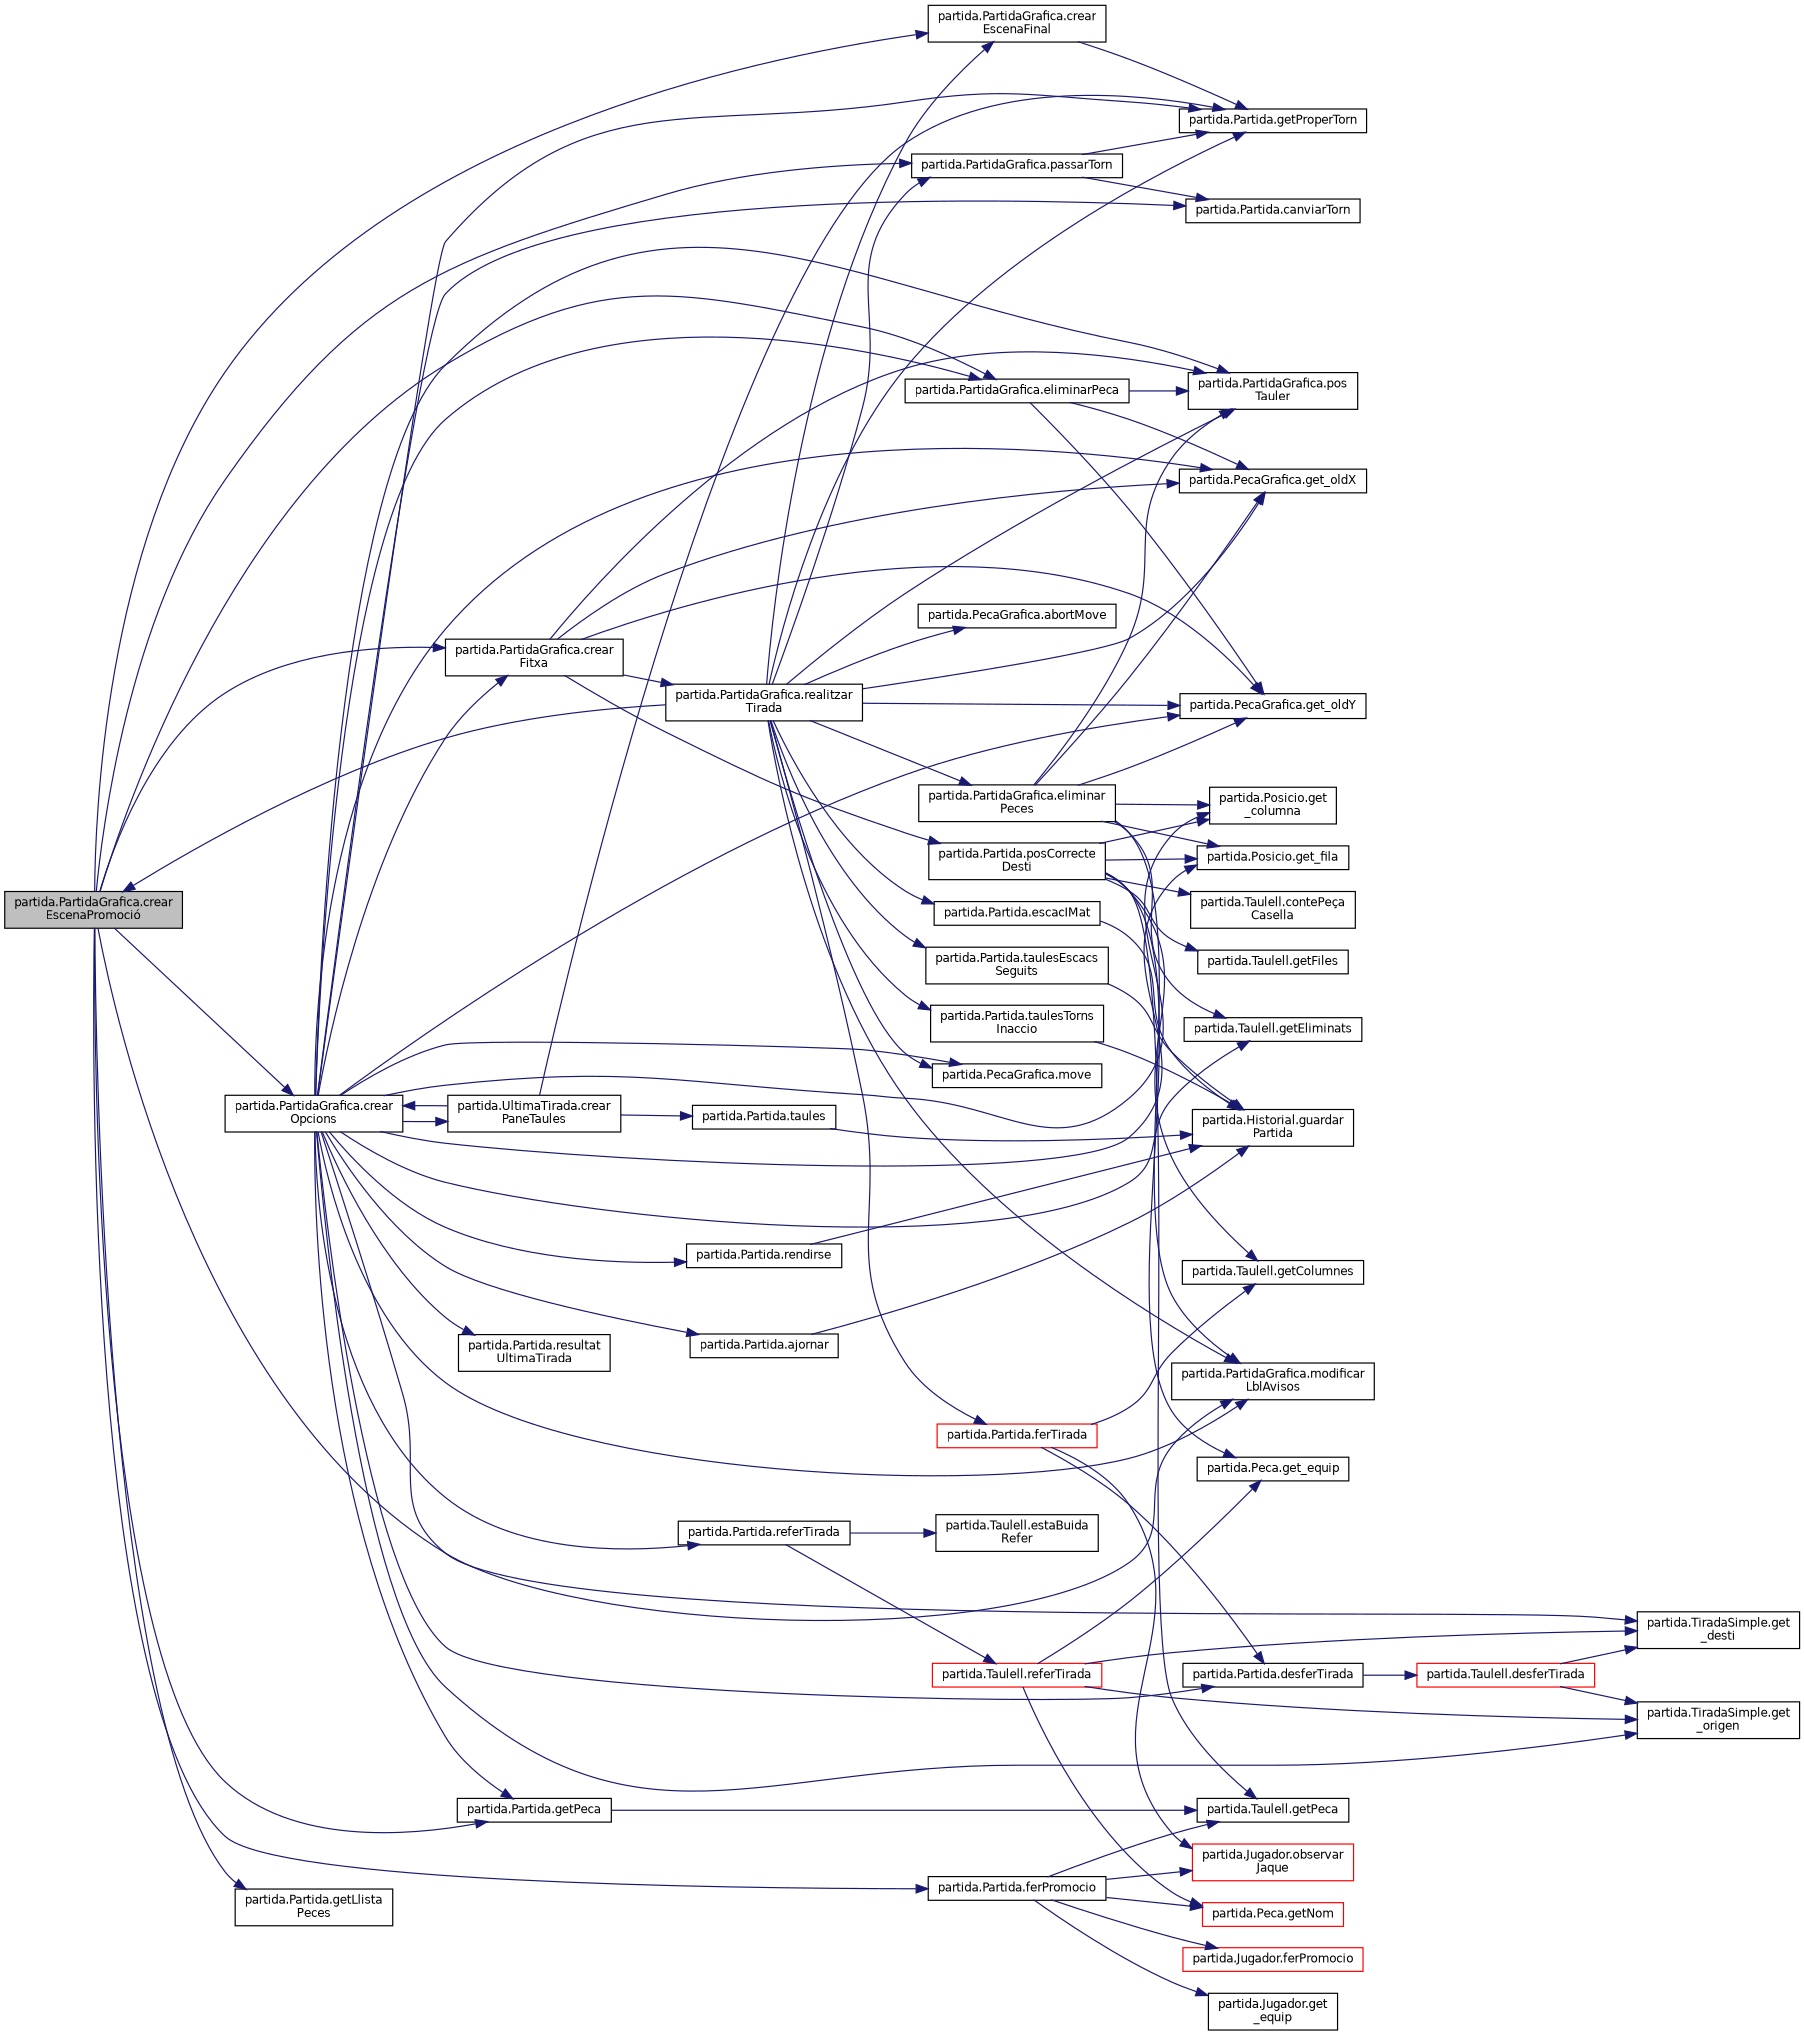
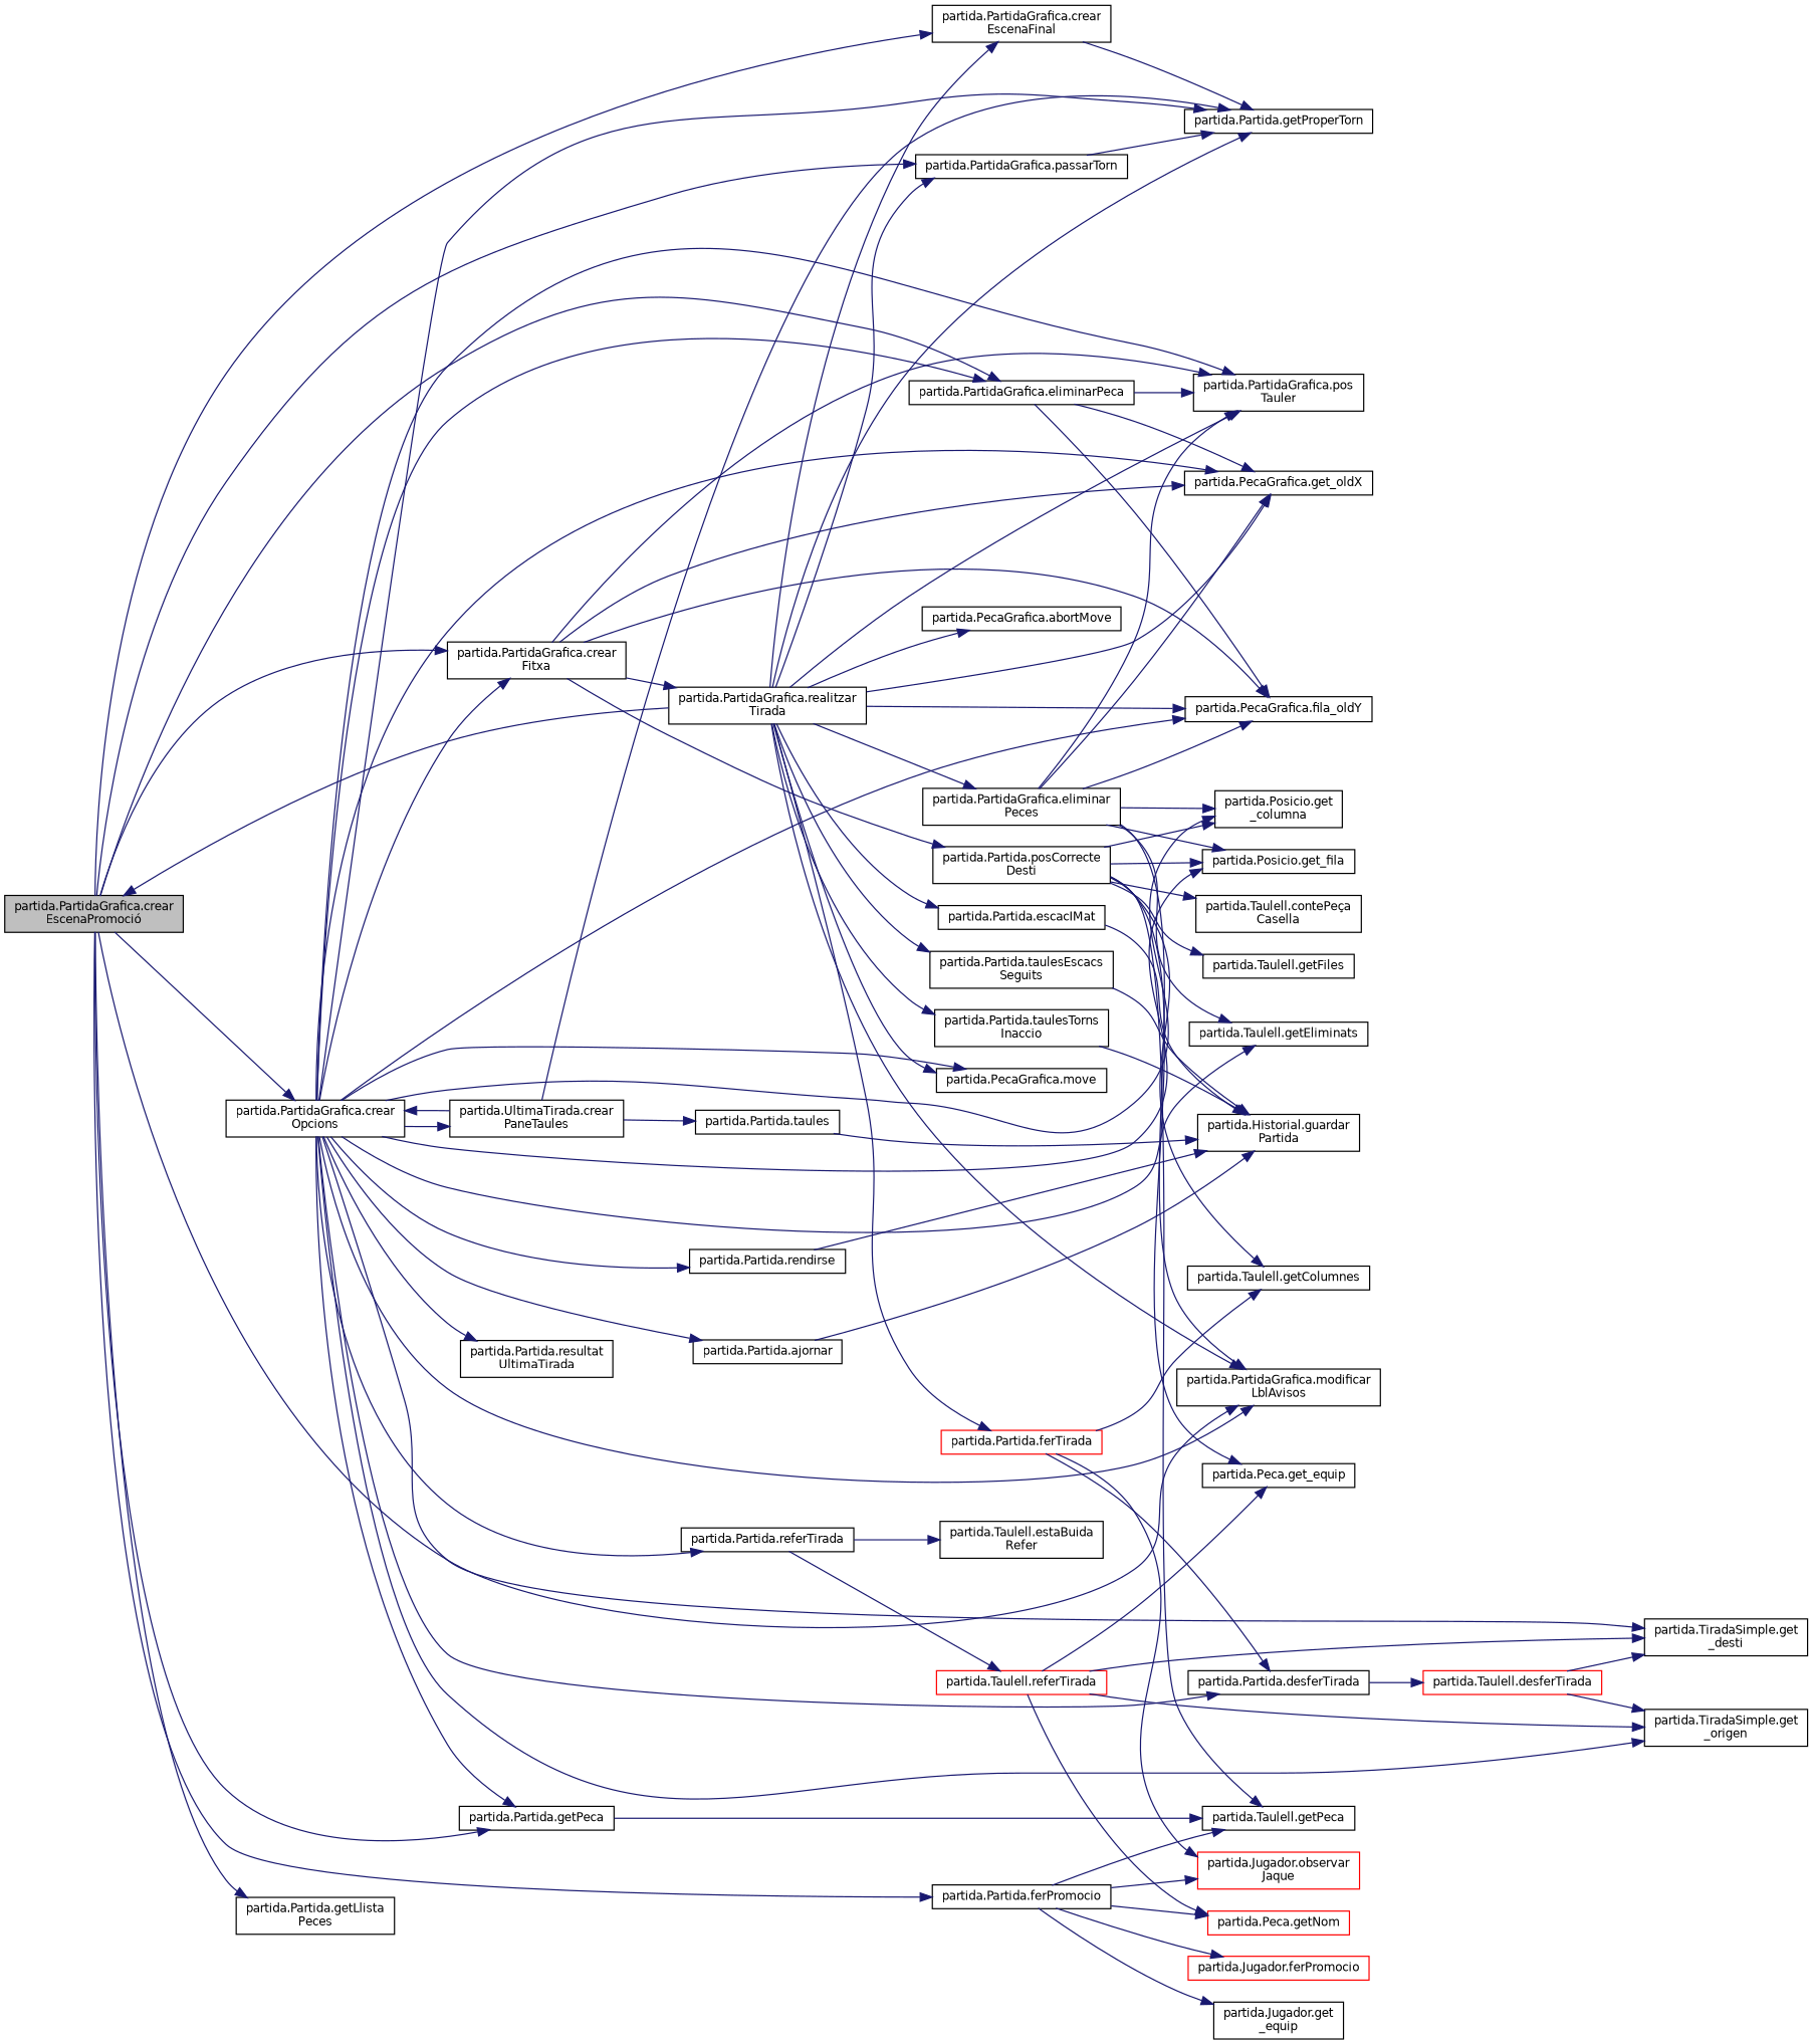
  digraph {
    rankdir=LR
    node [color=black fillcolor=white fontname=Helvetica fontsize=10 shape=record style=filled]
    edge [color=midnightblue fontname=Helvetica fontsize=10 labelfontname=Helvetica labelfontsize=10 style=solid]
    n1 [fillcolor=grey75 fontcolor=black height=0.2 label="partida.PartidaGrafica.crear\lEscenaPromoció" width=0.4]
    n2 [height=0.2 label="partida.PartidaGrafica.crear\lEscenaFinal" width=0.4]
    n3 [height=0.2 label="partida.PartidaGrafica.crear\lFitxa" width=0.4]
    n4 [height=0.2 label="partida.PartidaGrafica.modificar\lLblAvisos" width=0.4]
    n5 [height=0.2 label="partida.PartidaGrafica.passarTorn" width=0.4]
    n6 [height=0.2 label="partida.PartidaGrafica.crear\lOpcions" width=0.4]
    n7 [height=0.2 label="partida.PartidaGrafica.eliminarPeca" width=0.4]
    n8 [height=0.2 label="partida.Partida.getPeca" width=0.4]
    n9 [height=0.2 label="partida.Partida.ferPromocio" width=0.4]
    n10 [height=0.2 label="partida.Partida.getLlista\lPeces" width=0.4]
    n11 [height=0.2 label="partida.Partida.getProperTorn" width=0.4]
    n12 [height=0.2 label="partida.PecaGrafica.get_oldX" width=0.4]
-   n13 [height=0.2 label="partida.PecaGrafica.get_oldY" width=0.4]
+   n13 [height=0.2 label="partida.PecaGrafica.fila_oldY" width=0.4]
    n14 [height=0.2 label="partida.Partida.posCorrecte\lDesti" width=0.4]
    n15 [height=0.2 label="partida.PartidaGrafica.pos\lTauler" width=0.4]
    n16 [height=0.2 label="partida.PartidaGrafica.realitzar\lTirada" width=0.4]
-   n17 [height=0.2 label="partida.Partida.canviarTorn" width=0.4]
    n18 [height=0.2 label="partida.Posicio.get\l_columna" width=0.4]
    n19 [height=0.2 label="partida.Posicio.get_fila" width=0.4]
    n20 [height=0.2 label="partida.PecaGrafica.move" width=0.4]
    n21 [height=0.2 label="partida.Taulell.getEliminats" width=0.4]
    n22 [height=0.2 label="partida.Partida.desferTirada" width=0.4]
    n23 [height=0.2 label="partida.TiradaSimple.get\l_desti" width=0.4]
    n24 [height=0.2 label="partida.TiradaSimple.get\l_origen" width=0.4]
    n25 [height=0.2 label="partida.Partida.ajornar" width=0.4]
    n26 [height=0.2 label="partida.UltimaTirada.crear\lPaneTaules" width=0.4]
    n27 [height=0.2 label="partida.Partida.referTirada" width=0.4]
    n28 [height=0.2 label="partida.Partida.rendirse" width=0.4]
    n29 [height=0.2 label="partida.Partida.resultat\lUltimaTirada" width=0.4]
    n30 [height=0.2 label="partida.Taulell.getPeca" width=0.4]
    n31 [height=0.2 label="partida.Jugador.get\l_equip" width=0.4]
    n32 [color=red height=0.2 label="partida.Jugador.observar\lJaque" width=0.4]
    n33 [color=red height=0.2 label="partida.Peca.getNom" width=0.4]
    n34 [color=red height=0.2 label="partida.Jugador.ferPromocio" width=0.4]
    n35 [height=0.2 label="partida.Taulell.contePeça\lCasella" width=0.4]
    n36 [height=0.2 label="partida.Peca.get_equip" width=0.4]
    n37 [height=0.2 label="partida.Taulell.getColumnes" width=0.4]
    n38 [height=0.2 label="partida.Taulell.getFiles" width=0.4]
    n39 [height=0.2 label="partida.PecaGrafica.abortMove" width=0.4]
    n40 [height=0.2 label="partida.PartidaGrafica.eliminar\lPeces" width=0.4]
    n41 [height=0.2 label="partida.Partida.escacIMat" width=0.4]
    n42 [color=red height=0.2 label="partida.Partida.ferTirada" width=0.4]
    n43 [height=0.2 label="partida.Partida.taulesEscacs\lSeguits" width=0.4]
    n44 [height=0.2 label="partida.Partida.taulesTorns\lInaccio" width=0.4]
    n45 [height=0.2 label="partida.Historial.guardar\lPartida" width=0.4]
    n46 [color=red height=0.2 label="partida.Taulell.desferTirada" width=0.4]
    n47 [height=0.2 label="partida.Partida.taules" width=0.4]
    n48 [height=0.2 label="partida.Taulell.estaBuida\lRefer" width=0.4]
    n49 [color=red height=0.2 label="partida.Taulell.referTirada" width=0.4]
    n1 -> n2
    n1 -> n3
    n1 -> n4
    n1 -> n5
    n1 -> n6
    n1 -> n7
    n1 -> n8
    n1 -> n9
    n1 -> n10
    n2 -> n11
    n3 -> n12
    n3 -> n13
    n3 -> n14
    n3 -> n15
    n3 -> n16
    n5 -> n11
-   n5 -> n17
    n6 -> n3
    n6 -> n4
    n6 -> n7
    n6 -> n8
    n6 -> n11
    n6 -> n12
    n6 -> n13
    n6 -> n15
-   n6 -> n17
    n6 -> n18
    n6 -> n19
    n6 -> n20
    n6 -> n21
    n6 -> n22
    n6 -> n23
    n6 -> n24
    n6 -> n25
    n6 -> n26
    n6 -> n27
    n6 -> n28
    n6 -> n29
    n7 -> n12
    n7 -> n13
    n7 -> n15
    n8 -> n30
    n9 -> n30
    n9 -> n31
    n9 -> n32
    n9 -> n33
    n9 -> n34
    n14 -> n18
    n14 -> n19
    n14 -> n30
    n14 -> n35
    n14 -> n36
    n14 -> n37
    n14 -> n38
    n16 -> n1
    n16 -> n2
    n16 -> n4
    n16 -> n5
    n16 -> n11
    n16 -> n12
    n16 -> n13
    n16 -> n15
    n16 -> n20
    n16 -> n39
    n16 -> n40
    n16 -> n41
    n16 -> n42
    n16 -> n43
    n16 -> n44
    n22 -> n46
    n25 -> n45
    n26 -> n6
    n26 -> n11
    n26 -> n47
    n27 -> n48
    n27 -> n49
    n28 -> n45
    n40 -> n4
    n40 -> n12
    n40 -> n13
    n40 -> n15
    n40 -> n18
    n40 -> n19
    n40 -> n21
    n41 -> n45
    n42 -> n22
    n42 -> n32
    n42 -> n37
    n43 -> n45
    n44 -> n45
    n46 -> n23
    n46 -> n24
    n47 -> n45
    n49 -> n23
    n49 -> n24
    n49 -> n33
    n49 -> n36
  }
